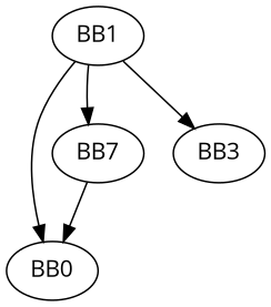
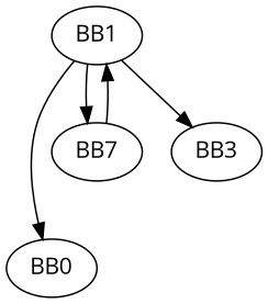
  digraph {
    fontname="Open Sans"
    node [fontname="Open Sans"]
    edge [fontname="Open Sans"]
    n1 [label=BB0]
    n2 [label=BB1]
    n3 [label=BB7]
    n4 [label=BB3]
    n2 -> n1
    n2 -> n3
    n2 -> n4
-   n3 -> n1
+   n3 -> n2
  }
